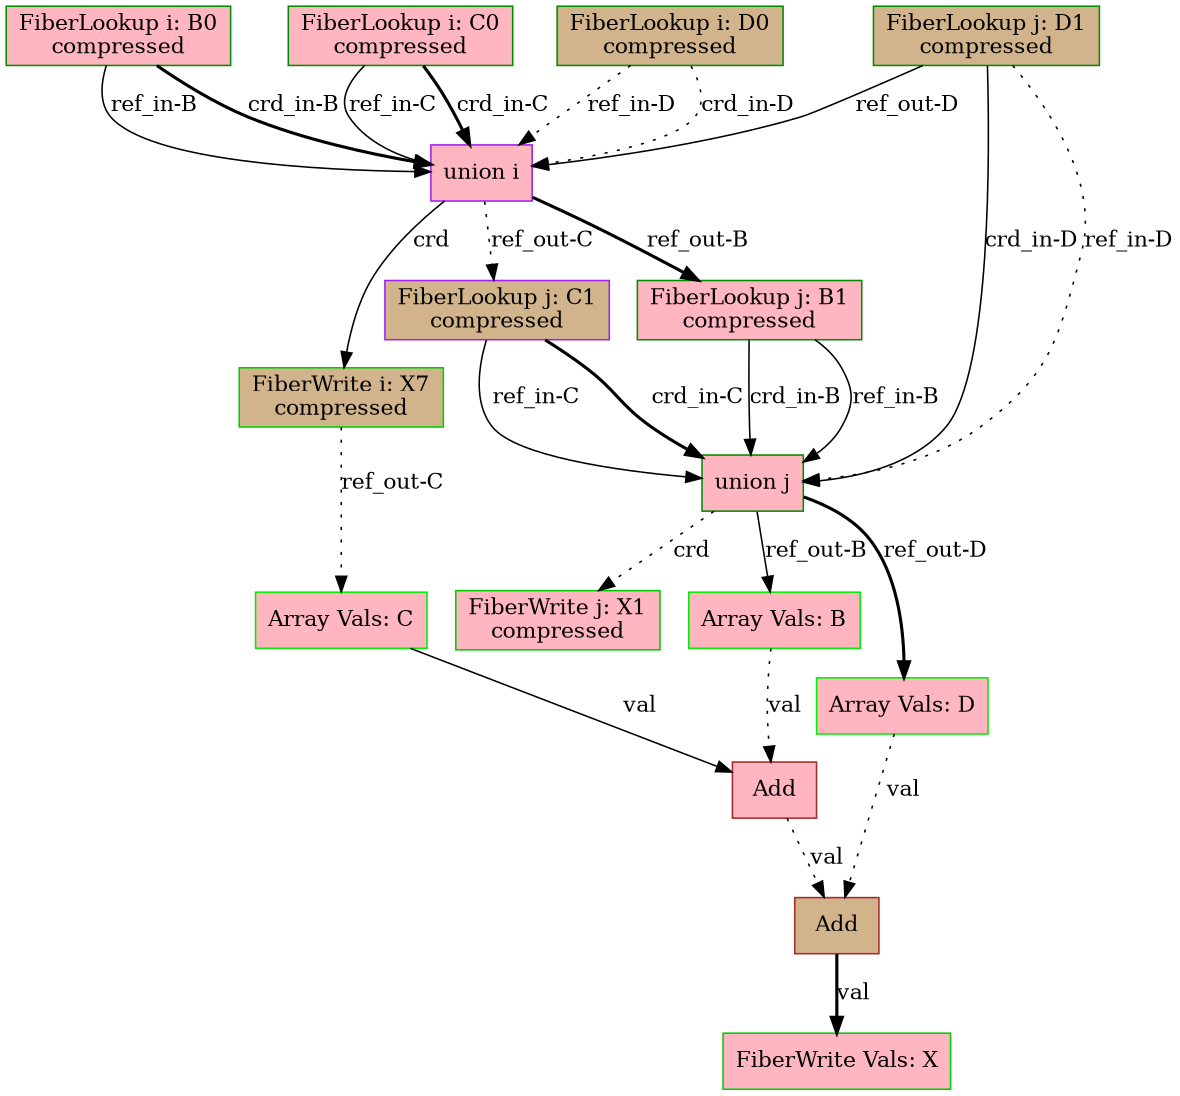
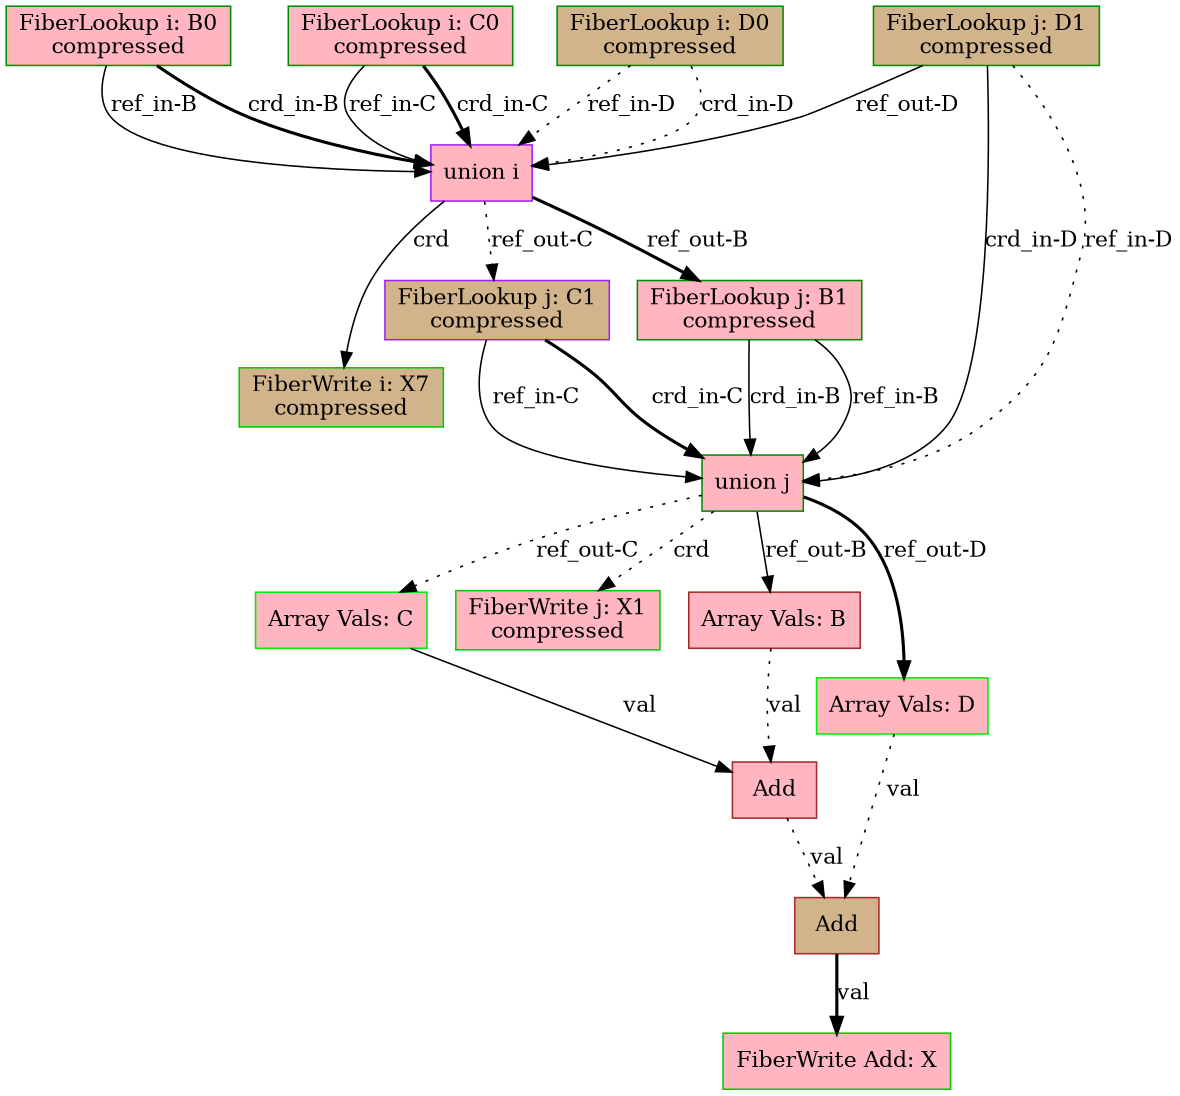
  digraph {
    node [color=green4 fillcolor=lightpink shape=box style=filled type=fiberlookup]
    edge [style=solid type=ref]
    n1 [format=compressed index=i label="FiberLookup i: B0\ncompressed" root=true src=true tensor=B]
    n2 [color=purple index=i label="union i" type=union]
    n3 [color=green3 crdsize=B0_dim fillcolor=tan format=compressed index=i label="FiberWrite i: X7\ncompressed" segsize=2 sink=true tensor=X type=fiberwrite]
    n4 [format=compressed index=j label="FiberLookup j: B1\ncompressed" root=false src=true tensor=B]
    n5 [color=purple fillcolor=tan format=compressed index=j label="FiberLookup j: C1\ncompressed" root=false src=true tensor=C]
    n6 [index=j label="union j" type=union]
    n7 [fillcolor=tan format=compressed index=j label="FiberLookup j: D1\ncompressed" root=false src=true tensor=D]
    n8 [color=green3 crdsize="B0_dim*B1_dim" format=compressed index=j label="FiberWrite j: X1\ncompressed" segsize="B0_dim+1" sink=true tensor=X type=fiberwrite]
-   n9 [color=green2 label="Array Vals: B" tensor=B type=arrayvals]
+   n9 [color=brown label="Array Vals: B" tensor=B type=arrayvals]
    n10 [color=green2 label="Array Vals: C" tensor=C type=arrayvals]
    n11 [color=green2 label="Array Vals: D" tensor=D type=arrayvals]
    n12 [color=brown label=Add sub=0 type=add]
    n13 [color=brown fillcolor=tan label=Add sub=0 type=add]
-   n14 [color=green3 label="FiberWrite Vals: X" sink=true tensor=X type=fiberwrite]
+   n14 [color=green3 label="FiberWrite Add: X" sink=true tensor=X type=fiberwrite]
    n15 [format=compressed index=i label="FiberLookup i: C0\ncompressed" root=true src=true tensor=C]
    n16 [fillcolor=tan format=compressed index=i label="FiberLookup i: D0\ncompressed" root=true src=true tensor=D]
    n1 -> n2 [label="crd_in-B" style=bold type=crd]
    n1 -> n2 [label="ref_in-B"]
    n2 -> n3 [label=crd type=crd]
    n2 -> n4 [label="ref_out-B" style=bold]
    n2 -> n5 [label="ref_out-C" style=dotted]
    n4 -> n6 [label="crd_in-B" type=crd]
    n4 -> n6 [label="ref_in-B"]
    n5 -> n6 [label="crd_in-C" style=bold type=crd]
    n5 -> n6 [label="ref_in-C"]
    n6 -> n8 [label=crd style=dotted type=crd]
    n6 -> n9 [label="ref_out-B"]
-   n3 -> n10 [label="ref_out-C" style=dotted]
+   n6 -> n10 [label="ref_out-C" style=dotted]
    n6 -> n11 [label="ref_out-D" style=bold]
    n7 -> n2 [label="ref_out-D"]
    n7 -> n6 [label="crd_in-D" type=crd]
    n7 -> n6 [label="ref_in-D" style=dotted]
    n9 -> n12 [label=val style=dotted type=val]
    n10 -> n12 [label=val type=val]
    n11 -> n13 [label=val style=dotted type=val]
    n12 -> n13 [label=val style=dotted type=val]
    n13 -> n14 [label=val style=bold type=val]
    n15 -> n2 [label="crd_in-C" style=bold type=crd]
    n15 -> n2 [label="ref_in-C"]
    n16 -> n2 [label="crd_in-D" style=dotted type=crd]
    n16 -> n2 [label="ref_in-D" style=dotted]
  }
